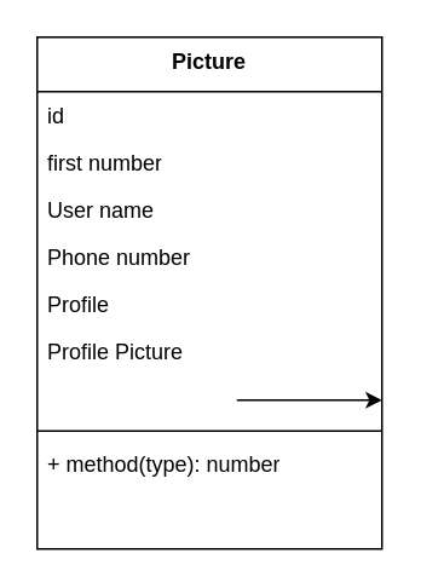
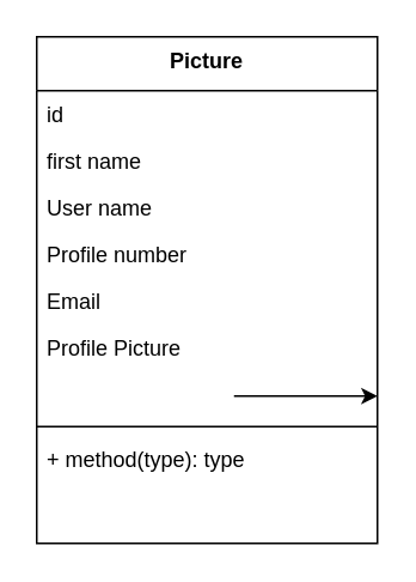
  <mxCell id="0" />
  <mxCell id="1" parent="0" />
  <mxCell id="2" value="Picture" style="swimlane;fontStyle=1;align=center;verticalAlign=top;childLayout=stackLayout;horizontal=1;startSize=30;horizontalStack=0;resizeParent=1;resizeParentMax=0;resizeLast=0;collapsible=1;marginBottom=0;whiteSpace=wrap;html=1;" vertex="1" parent="1"><mxGeometry x="20" y="20" width="190" height="282" as="geometry" /></mxCell>
  <mxCell id="3" value="id" style="text;strokeColor=none;fillColor=none;align=left;verticalAlign=top;spacingLeft=4;spacingRight=4;overflow=hidden;rotatable=0;points=[[0,0.5],[1,0.5]];portConstraint=eastwest;whiteSpace=wrap;html=1;" vertex="1" parent="2"><mxGeometry y="30" width="190" height="26" as="geometry" /></mxCell>
- <mxCell id="4" value="first number&lt;br&gt;" style="text;strokeColor=none;fillColor=none;align=left;verticalAlign=top;spacingLeft=4;spacingRight=4;overflow=hidden;rotatable=0;points=[[0,0.5],[1,0.5]];portConstraint=eastwest;whiteSpace=wrap;html=1;" vertex="1" parent="2"><mxGeometry y="56" width="190" height="26" as="geometry" /></mxCell>
+ <mxCell id="4" value="first name&lt;br&gt;" style="text;strokeColor=none;fillColor=none;align=left;verticalAlign=top;spacingLeft=4;spacingRight=4;overflow=hidden;rotatable=0;points=[[0,0.5],[1,0.5]];portConstraint=eastwest;whiteSpace=wrap;html=1;" vertex="1" parent="2"><mxGeometry y="56" width="190" height="26" as="geometry" /></mxCell>
  <mxCell id="5" value="User name" style="text;strokeColor=none;fillColor=none;align=left;verticalAlign=top;spacingLeft=4;spacingRight=4;overflow=hidden;rotatable=0;points=[[0,0.5],[1,0.5]];portConstraint=eastwest;whiteSpace=wrap;html=1;" vertex="1" parent="2"><mxGeometry y="82" width="190" height="26" as="geometry" /></mxCell>
- <mxCell id="6" value="Phone number" style="text;strokeColor=none;fillColor=none;align=left;verticalAlign=top;spacingLeft=4;spacingRight=4;overflow=hidden;rotatable=0;points=[[0,0.5],[1,0.5]];portConstraint=eastwest;whiteSpace=wrap;html=1;" vertex="1" parent="2"><mxGeometry y="108" width="190" height="26" as="geometry" /></mxCell>
- <mxCell id="7" value="Profile" style="text;strokeColor=none;fillColor=none;align=left;verticalAlign=top;spacingLeft=4;spacingRight=4;overflow=hidden;rotatable=0;points=[[0,0.5],[1,0.5]];portConstraint=eastwest;whiteSpace=wrap;html=1;" vertex="1" parent="2"><mxGeometry y="134" width="190" height="26" as="geometry" /></mxCell>
+ <mxCell id="6" value="Profile number" style="text;strokeColor=none;fillColor=none;align=left;verticalAlign=top;spacingLeft=4;spacingRight=4;overflow=hidden;rotatable=0;points=[[0,0.5],[1,0.5]];portConstraint=eastwest;whiteSpace=wrap;html=1;" vertex="1" parent="2"><mxGeometry y="108" width="190" height="26" as="geometry" /></mxCell>
+ <mxCell id="7" value="Email" style="text;strokeColor=none;fillColor=none;align=left;verticalAlign=top;spacingLeft=4;spacingRight=4;overflow=hidden;rotatable=0;points=[[0,0.5],[1,0.5]];portConstraint=eastwest;whiteSpace=wrap;html=1;" vertex="1" parent="2"><mxGeometry y="134" width="190" height="26" as="geometry" /></mxCell>
  <mxCell id="8" value="Profile Picture" style="text;strokeColor=none;fillColor=none;align=left;verticalAlign=top;spacingLeft=4;spacingRight=4;overflow=hidden;rotatable=0;points=[[0,0.5],[1,0.5]];portConstraint=eastwest;whiteSpace=wrap;html=1;" vertex="1" parent="2"><mxGeometry y="160" width="190" height="26" as="geometry" /></mxCell>
  <mxCell id="9" style="text;strokeColor=none;fillColor=none;align=left;verticalAlign=top;spacingLeft=4;spacingRight=4;overflow=hidden;rotatable=0;points=[[0,0.5],[1,0.5]];portConstraint=eastwest;whiteSpace=wrap;html=1;" vertex="1" parent="2"><mxGeometry y="186" width="190" height="26" as="geometry" /></mxCell>
  <mxCell id="10" value="" style="line;strokeWidth=1;fillColor=none;align=left;verticalAlign=middle;spacingTop=-1;spacingLeft=3;spacingRight=3;rotatable=0;labelPosition=right;points=[];portConstraint=eastwest;strokeColor=inherit;" vertex="1" parent="2"><mxGeometry y="212" width="190" height="10" as="geometry" /></mxCell>
- <mxCell id="11" value="+ method(type): number" style="text;strokeColor=none;fillColor=none;align=left;verticalAlign=top;spacingLeft=4;spacingRight=4;overflow=hidden;rotatable=0;points=[[0,0.5],[1,0.5]];portConstraint=eastwest;whiteSpace=wrap;html=1;" vertex="1" parent="2"><mxGeometry y="222" width="190" height="60" as="geometry" /></mxCell>
+ <mxCell id="11" value="+ method(type): type" style="text;strokeColor=none;fillColor=none;align=left;verticalAlign=top;spacingLeft=4;spacingRight=4;overflow=hidden;rotatable=0;points=[[0,0.5],[1,0.5]];portConstraint=eastwest;whiteSpace=wrap;html=1;" vertex="1" parent="2"><mxGeometry y="222" width="190" height="60" as="geometry" /></mxCell>
  <mxCell id="12" value="" style="edgeStyle=none;orthogonalLoop=1;jettySize=auto;html=1;rounded=0;" edge="1" parent="1"><mxGeometry width="80" relative="1" as="geometry"><mxPoint x="130" y="220" as="sourcePoint" /><mxPoint x="210" y="220" as="targetPoint" /><Array as="points" /></mxGeometry></mxCell>
